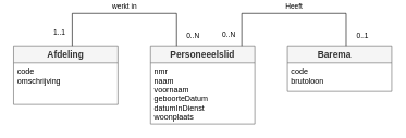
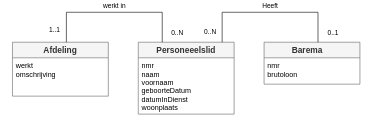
  <mxCell id="0" />
  <mxCell id="1" parent="0" />
  <mxCell id="2" value="Afdeling" style="swimlane;fontStyle=1;childLayout=stackLayout;horizontal=1;startSize=26;horizontalStack=0;resizeParent=1;resizeParentMax=0;resizeLast=0;collapsible=1;marginBottom=0;align=center;fontSize=14;strokeColor=#666666;fillColor=#f5f5f5;fontColor=#333333;" vertex="1" parent="1"><mxGeometry x="20" y="70" width="160" height="90" as="geometry" /></mxCell>
- <mxCell id="3" value="code&#10;omschrijving&#10;" style="text;strokeColor=none;fillColor=none;spacingLeft=4;spacingRight=4;overflow=hidden;rotatable=0;points=[[0,0.5],[1,0.5]];portConstraint=eastwest;fontSize=12;" vertex="1" parent="2"><mxGeometry y="26" width="160" height="64" as="geometry" /></mxCell>
+ <mxCell id="3" value="werkt&#10;omschrijving&#10;" style="text;strokeColor=none;fillColor=none;spacingLeft=4;spacingRight=4;overflow=hidden;rotatable=0;points=[[0,0.5],[1,0.5]];portConstraint=eastwest;fontSize=12;" vertex="1" parent="2"><mxGeometry y="26" width="160" height="64" as="geometry" /></mxCell>
  <mxCell id="4" value="Personeeelslid" style="swimlane;fontStyle=1;childLayout=stackLayout;horizontal=1;startSize=26;horizontalStack=0;resizeParent=1;resizeParentMax=0;resizeLast=0;collapsible=1;marginBottom=0;align=center;fontSize=14;strokeColor=#666666;fillColor=#f5f5f5;fontColor=#333333;" vertex="1" parent="1"><mxGeometry x="230" y="70" width="160" height="120" as="geometry" /></mxCell>
  <mxCell id="5" value="nmr&#10;naam&#10;voornaam&#10;geboorteDatum&#10;datumInDienst&#10;woonplaats&#10;" style="text;strokeColor=none;fillColor=none;spacingLeft=4;spacingRight=4;overflow=hidden;rotatable=0;points=[[0,0.5],[1,0.5]];portConstraint=eastwest;fontSize=12;" vertex="1" parent="4"><mxGeometry y="26" width="160" height="94" as="geometry" /></mxCell>
  <mxCell id="6" value="Barema    " style="swimlane;fontStyle=1;childLayout=stackLayout;horizontal=1;startSize=26;horizontalStack=0;resizeParent=1;resizeParentMax=0;resizeLast=0;collapsible=1;marginBottom=0;align=center;fontSize=14;strokeColor=#666666;fillColor=#f5f5f5;fontColor=#333333;" vertex="1" parent="1"><mxGeometry x="440" y="70" width="160" height="70" as="geometry" /></mxCell>
- <mxCell id="7" value="code&#10;brutoloon&#10;" style="text;strokeColor=none;fillColor=none;spacingLeft=4;spacingRight=4;overflow=hidden;rotatable=0;points=[[0,0.5],[1,0.5]];portConstraint=eastwest;fontSize=12;fontStyle=0;align=left;" vertex="1" parent="6"><mxGeometry y="26" width="160" height="44" as="geometry" /></mxCell>
+ <mxCell id="7" value="nmr&#10;brutoloon&#10;" style="text;strokeColor=none;fillColor=none;spacingLeft=4;spacingRight=4;overflow=hidden;rotatable=0;points=[[0,0.5],[1,0.5]];portConstraint=eastwest;fontSize=12;fontStyle=0;align=left;" vertex="1" parent="6"><mxGeometry y="26" width="160" height="44" as="geometry" /></mxCell>
  <mxCell id="8" style="edgeStyle=orthogonalEdgeStyle;rounded=0;orthogonalLoop=1;jettySize=auto;html=1;endArrow=none;endFill=0;" edge="1" parent="1"><mxGeometry relative="1" as="geometry"><mxPoint x="109.995" y="70.001" as="sourcePoint" /><mxPoint x="269.995" y="70.001" as="targetPoint" /><Array as="points"><mxPoint x="109.995" y="70.001" /><mxPoint x="109.995" y="20.001" /><mxPoint x="269.995" y="20.001" /></Array></mxGeometry></mxCell>
  <mxCell id="9" value="0..N" style="edgeLabel;html=1;align=center;verticalAlign=middle;resizable=0;points=[];" vertex="1" connectable="0" parent="8"><mxGeometry x="0.929" y="4" relative="1" as="geometry"><mxPoint x="21" y="-7.49" as="offset" /></mxGeometry></mxCell>
  <mxCell id="10" value="1..1" style="edgeLabel;html=1;align=center;verticalAlign=middle;resizable=0;points=[];" vertex="1" connectable="0" parent="8"><mxGeometry x="-0.935" y="-1" relative="1" as="geometry"><mxPoint x="-21" y="-13.33" as="offset" /></mxGeometry></mxCell>
  <mxCell id="11" value="werkt in" style="edgeLabel;html=1;align=center;verticalAlign=middle;resizable=0;points=[];" vertex="1" connectable="0" parent="8"><mxGeometry x="-0.098" y="2" relative="1" as="geometry"><mxPoint x="12.8" y="-8.03" as="offset" /></mxGeometry></mxCell>
  <mxCell id="12" style="edgeStyle=orthogonalEdgeStyle;rounded=0;orthogonalLoop=1;jettySize=auto;html=1;endArrow=none;endFill=0;" edge="1" parent="1"><mxGeometry relative="1" as="geometry"><mxPoint x="369.995" y="70.001" as="sourcePoint" /><mxPoint x="529.995" y="70.001" as="targetPoint" /><Array as="points"><mxPoint x="369.995" y="70.001" /><mxPoint x="369.995" y="20.001" /><mxPoint x="529.995" y="20.001" /></Array></mxGeometry></mxCell>
  <mxCell id="13" value="0..1" style="edgeLabel;html=1;align=center;verticalAlign=middle;resizable=0;points=[];" vertex="1" connectable="0" parent="12"><mxGeometry x="0.929" y="4" relative="1" as="geometry"><mxPoint x="21" y="-7.49" as="offset" /></mxGeometry></mxCell>
  <mxCell id="14" value="0..N" style="edgeLabel;html=1;align=center;verticalAlign=middle;resizable=0;points=[];" vertex="1" connectable="0" parent="12"><mxGeometry x="-0.935" y="-1" relative="1" as="geometry"><mxPoint x="-21" y="-11" as="offset" /></mxGeometry></mxCell>
  <mxCell id="15" value="Heeft" style="edgeLabel;html=1;align=center;verticalAlign=middle;resizable=0;points=[];" vertex="1" connectable="0" parent="12"><mxGeometry x="-0.098" y="2" relative="1" as="geometry"><mxPoint x="12.8" y="-8.03" as="offset" /></mxGeometry></mxCell>
